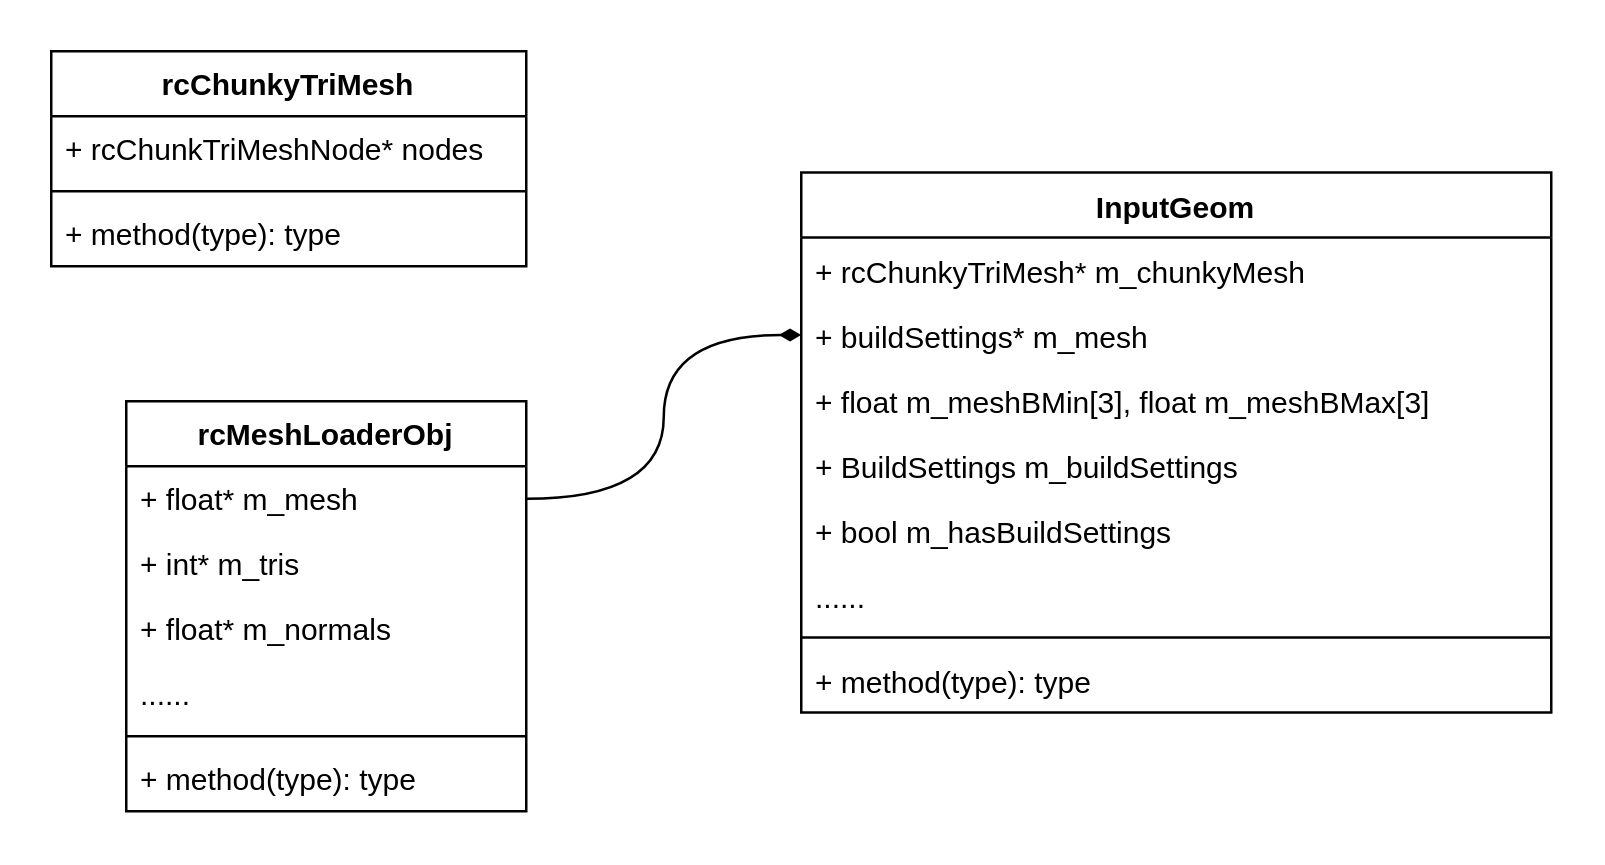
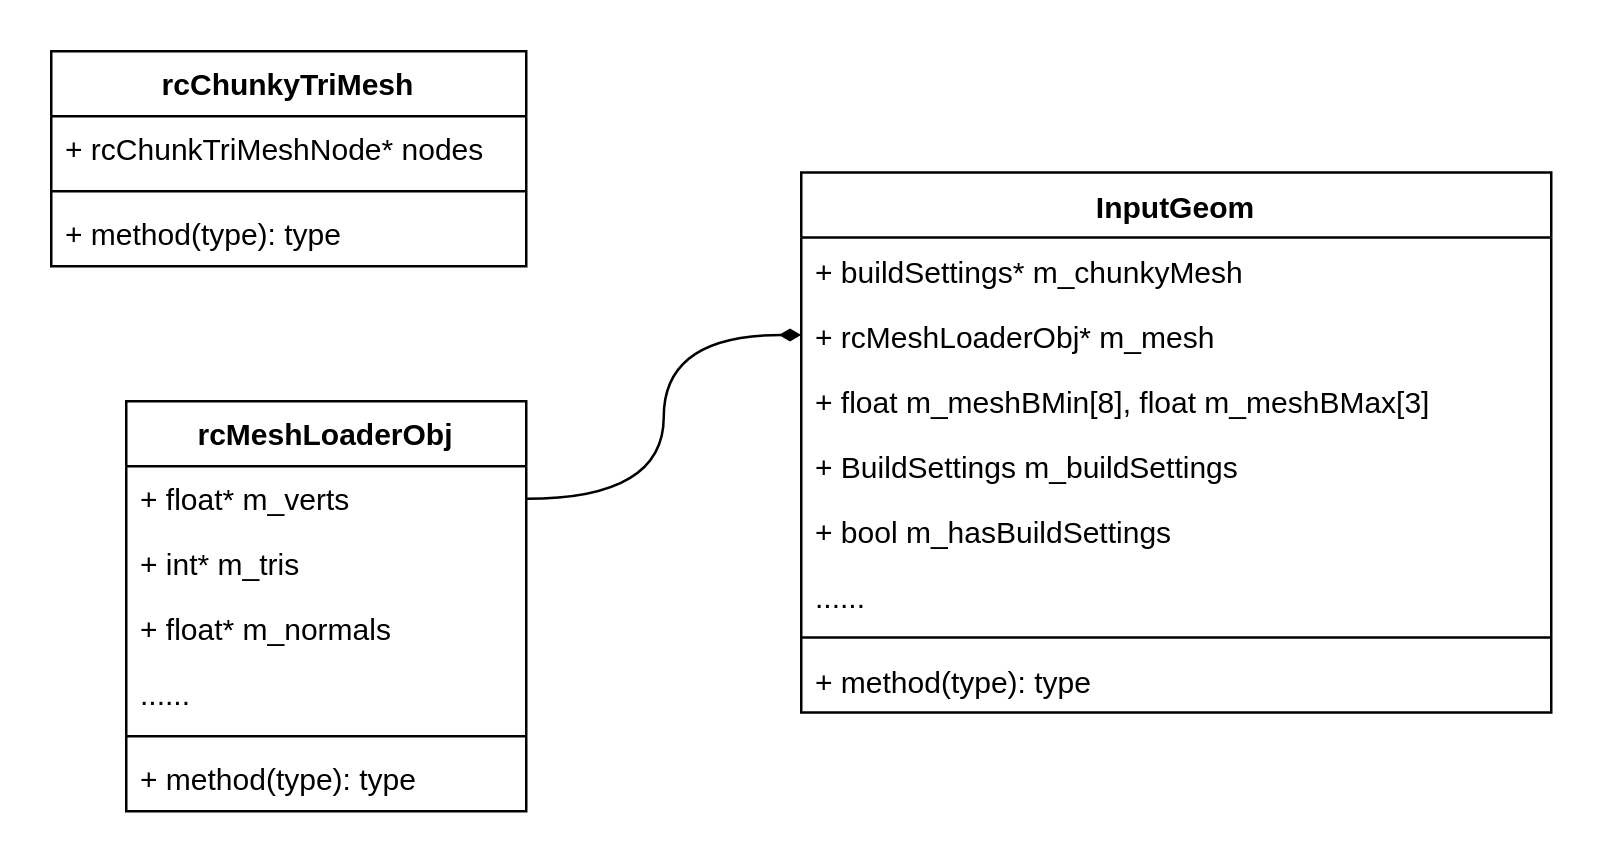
  <mxCell id="0" />
  <mxCell id="1" parent="0" />
  <mxCell id="2" value="InputGeom" style="swimlane;fontStyle=1;align=center;verticalAlign=top;childLayout=stackLayout;horizontal=1;startSize=26;horizontalStack=0;resizeParent=1;resizeParentMax=0;resizeLast=0;collapsible=1;marginBottom=0;whiteSpace=wrap;html=1;" vertex="1" parent="1"><mxGeometry x="320" y="68.5" width="300" height="216" as="geometry" /></mxCell>
- <mxCell id="3" value="+ rcChunkyTriMesh* m_chunkyMesh" style="text;strokeColor=none;fillColor=none;align=left;verticalAlign=top;spacingLeft=4;spacingRight=4;overflow=hidden;rotatable=0;points=[[0,0.5],[1,0.5]];portConstraint=eastwest;whiteSpace=wrap;html=1;" vertex="1" parent="2"><mxGeometry y="26" width="300" height="26" as="geometry" /></mxCell>
- <mxCell id="4" value="+ buildSettings* m_mesh" style="text;strokeColor=none;fillColor=none;align=left;verticalAlign=top;spacingLeft=4;spacingRight=4;overflow=hidden;rotatable=0;points=[[0,0.5],[1,0.5]];portConstraint=eastwest;whiteSpace=wrap;html=1;" vertex="1" parent="2"><mxGeometry y="52" width="300" height="26" as="geometry" /></mxCell>
- <mxCell id="5" value="+ float m_meshBMin[3], float m_meshBMax[3]" style="text;strokeColor=none;fillColor=none;align=left;verticalAlign=top;spacingLeft=4;spacingRight=4;overflow=hidden;rotatable=0;points=[[0,0.5],[1,0.5]];portConstraint=eastwest;whiteSpace=wrap;html=1;" vertex="1" parent="2"><mxGeometry y="78" width="300" height="26" as="geometry" /></mxCell>
+ <mxCell id="3" value="+ buildSettings* m_chunkyMesh" style="text;strokeColor=none;fillColor=none;align=left;verticalAlign=top;spacingLeft=4;spacingRight=4;overflow=hidden;rotatable=0;points=[[0,0.5],[1,0.5]];portConstraint=eastwest;whiteSpace=wrap;html=1;" vertex="1" parent="2"><mxGeometry y="26" width="300" height="26" as="geometry" /></mxCell>
+ <mxCell id="4" value="+ rcMeshLoaderObj* m_mesh" style="text;strokeColor=none;fillColor=none;align=left;verticalAlign=top;spacingLeft=4;spacingRight=4;overflow=hidden;rotatable=0;points=[[0,0.5],[1,0.5]];portConstraint=eastwest;whiteSpace=wrap;html=1;" vertex="1" parent="2"><mxGeometry y="52" width="300" height="26" as="geometry" /></mxCell>
+ <mxCell id="5" value="+ float m_meshBMin[8], float m_meshBMax[3]" style="text;strokeColor=none;fillColor=none;align=left;verticalAlign=top;spacingLeft=4;spacingRight=4;overflow=hidden;rotatable=0;points=[[0,0.5],[1,0.5]];portConstraint=eastwest;whiteSpace=wrap;html=1;" vertex="1" parent="2"><mxGeometry y="78" width="300" height="26" as="geometry" /></mxCell>
  <mxCell id="6" value="+ BuildSettings m_buildSettings" style="text;strokeColor=none;fillColor=none;align=left;verticalAlign=top;spacingLeft=4;spacingRight=4;overflow=hidden;rotatable=0;points=[[0,0.5],[1,0.5]];portConstraint=eastwest;whiteSpace=wrap;html=1;" vertex="1" parent="2"><mxGeometry y="104" width="300" height="26" as="geometry" /></mxCell>
  <mxCell id="7" value="+ bool m_hasBuildSettings" style="text;strokeColor=none;fillColor=none;align=left;verticalAlign=top;spacingLeft=4;spacingRight=4;overflow=hidden;rotatable=0;points=[[0,0.5],[1,0.5]];portConstraint=eastwest;whiteSpace=wrap;html=1;" vertex="1" parent="2"><mxGeometry y="130" width="300" height="26" as="geometry" /></mxCell>
  <mxCell id="8" value="......" style="text;strokeColor=none;fillColor=none;align=left;verticalAlign=top;spacingLeft=4;spacingRight=4;overflow=hidden;rotatable=0;points=[[0,0.5],[1,0.5]];portConstraint=eastwest;whiteSpace=wrap;html=1;" vertex="1" parent="2"><mxGeometry y="156" width="300" height="26" as="geometry" /></mxCell>
  <mxCell id="9" value="" style="line;strokeWidth=1;fillColor=none;align=left;verticalAlign=middle;spacingTop=-1;spacingLeft=3;spacingRight=3;rotatable=0;labelPosition=right;points=[];portConstraint=eastwest;strokeColor=inherit;" vertex="1" parent="2"><mxGeometry y="182" width="300" height="8" as="geometry" /></mxCell>
  <mxCell id="10" value="+ method(type): type" style="text;strokeColor=none;fillColor=none;align=left;verticalAlign=top;spacingLeft=4;spacingRight=4;overflow=hidden;rotatable=0;points=[[0,0.5],[1,0.5]];portConstraint=eastwest;whiteSpace=wrap;html=1;" vertex="1" parent="2"><mxGeometry y="190" width="300" height="26" as="geometry" /></mxCell>
  <mxCell id="11" value="rcMeshLoaderObj" style="swimlane;fontStyle=1;align=center;verticalAlign=top;childLayout=stackLayout;horizontal=1;startSize=26;horizontalStack=0;resizeParent=1;resizeParentMax=0;resizeLast=0;collapsible=1;marginBottom=0;whiteSpace=wrap;html=1;" vertex="1" parent="1"><mxGeometry x="50" y="160" width="160" height="164" as="geometry" /></mxCell>
- <mxCell id="12" value="+ float* m_mesh" style="text;strokeColor=none;fillColor=none;align=left;verticalAlign=top;spacingLeft=4;spacingRight=4;overflow=hidden;rotatable=0;points=[[0,0.5],[1,0.5]];portConstraint=eastwest;whiteSpace=wrap;html=1;" vertex="1" parent="11"><mxGeometry y="26" width="160" height="26" as="geometry" /></mxCell>
+ <mxCell id="12" value="+ float* m_verts" style="text;strokeColor=none;fillColor=none;align=left;verticalAlign=top;spacingLeft=4;spacingRight=4;overflow=hidden;rotatable=0;points=[[0,0.5],[1,0.5]];portConstraint=eastwest;whiteSpace=wrap;html=1;" vertex="1" parent="11"><mxGeometry y="26" width="160" height="26" as="geometry" /></mxCell>
  <mxCell id="13" value="+ int* m_tris" style="text;strokeColor=none;fillColor=none;align=left;verticalAlign=top;spacingLeft=4;spacingRight=4;overflow=hidden;rotatable=0;points=[[0,0.5],[1,0.5]];portConstraint=eastwest;whiteSpace=wrap;html=1;" vertex="1" parent="11"><mxGeometry y="52" width="160" height="26" as="geometry" /></mxCell>
  <mxCell id="14" value="+ float* m_normals" style="text;strokeColor=none;fillColor=none;align=left;verticalAlign=top;spacingLeft=4;spacingRight=4;overflow=hidden;rotatable=0;points=[[0,0.5],[1,0.5]];portConstraint=eastwest;whiteSpace=wrap;html=1;" vertex="1" parent="11"><mxGeometry y="78" width="160" height="26" as="geometry" /></mxCell>
  <mxCell id="15" value="......" style="text;strokeColor=none;fillColor=none;align=left;verticalAlign=top;spacingLeft=4;spacingRight=4;overflow=hidden;rotatable=0;points=[[0,0.5],[1,0.5]];portConstraint=eastwest;whiteSpace=wrap;html=1;" vertex="1" parent="11"><mxGeometry y="104" width="160" height="26" as="geometry" /></mxCell>
  <mxCell id="16" value="" style="line;strokeWidth=1;fillColor=none;align=left;verticalAlign=middle;spacingTop=-1;spacingLeft=3;spacingRight=3;rotatable=0;labelPosition=right;points=[];portConstraint=eastwest;strokeColor=inherit;" vertex="1" parent="11"><mxGeometry y="130" width="160" height="8" as="geometry" /></mxCell>
  <mxCell id="17" value="+ method(type): type" style="text;strokeColor=none;fillColor=none;align=left;verticalAlign=top;spacingLeft=4;spacingRight=4;overflow=hidden;rotatable=0;points=[[0,0.5],[1,0.5]];portConstraint=eastwest;whiteSpace=wrap;html=1;" vertex="1" parent="11"><mxGeometry y="138" width="160" height="26" as="geometry" /></mxCell>
  <mxCell id="18" style="edgeStyle=orthogonalEdgeStyle;rounded=0;orthogonalLoop=1;jettySize=auto;html=1;exitX=1;exitY=0.5;exitDx=0;exitDy=0;entryX=0;entryY=0.5;entryDx=0;entryDy=0;endArrow=diamondThin;endFill=1;curved=1;" edge="1" parent="1" source="12" target="4"><mxGeometry relative="1" as="geometry" /></mxCell>
  <mxCell id="19" value="rcChunkyTriMesh" style="swimlane;fontStyle=1;align=center;verticalAlign=top;childLayout=stackLayout;horizontal=1;startSize=26;horizontalStack=0;resizeParent=1;resizeParentMax=0;resizeLast=0;collapsible=1;marginBottom=0;whiteSpace=wrap;html=1;" vertex="1" parent="1"><mxGeometry x="20" y="20" width="190" height="86" as="geometry" /></mxCell>
  <mxCell id="20" value="+ rcChunkTriMeshNode* nodes" style="text;strokeColor=none;fillColor=none;align=left;verticalAlign=top;spacingLeft=4;spacingRight=4;overflow=hidden;rotatable=0;points=[[0,0.5],[1,0.5]];portConstraint=eastwest;whiteSpace=wrap;html=1;" vertex="1" parent="19"><mxGeometry y="26" width="190" height="26" as="geometry" /></mxCell>
  <mxCell id="21" value="" style="line;strokeWidth=1;fillColor=none;align=left;verticalAlign=middle;spacingTop=-1;spacingLeft=3;spacingRight=3;rotatable=0;labelPosition=right;points=[];portConstraint=eastwest;strokeColor=inherit;" vertex="1" parent="19"><mxGeometry y="52" width="190" height="8" as="geometry" /></mxCell>
  <mxCell id="22" value="+ method(type): type" style="text;strokeColor=none;fillColor=none;align=left;verticalAlign=top;spacingLeft=4;spacingRight=4;overflow=hidden;rotatable=0;points=[[0,0.5],[1,0.5]];portConstraint=eastwest;whiteSpace=wrap;html=1;" vertex="1" parent="19"><mxGeometry y="60" width="190" height="26" as="geometry" /></mxCell>
